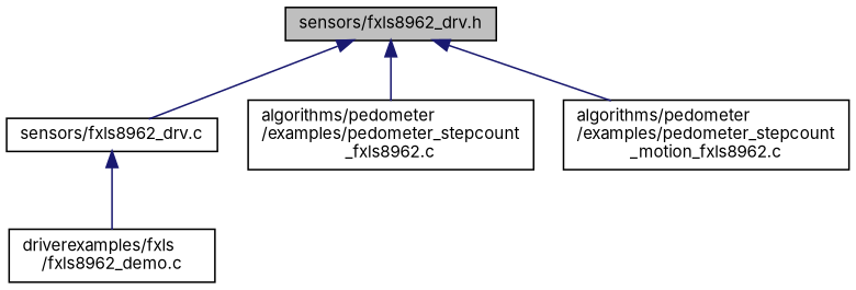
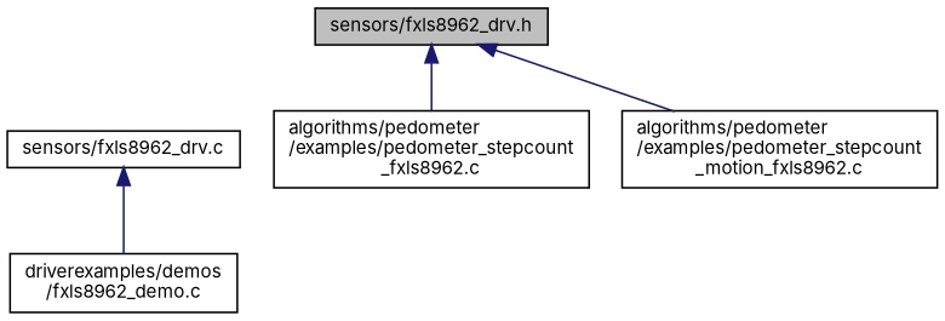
  digraph {
    fontname=Inter
    node [color=black fillcolor=white fontname=Inter fontsize=10 shape=record style=filled]
    edge [color=midnightblue dir=back fontname=Inter fontsize=10 labelfontname=Helvetica labelfontsize=10 style=solid]
    n1 [fillcolor=grey75 fontcolor=black height=0.2 label="sensors/fxls8962_drv.h" width=0.4]
    n2 [height=0.2 label="sensors/fxls8962_drv.c" width=0.4]
    n3 [height=0.2 label="algorithms/pedometer\l/examples/pedometer_stepcount\l_fxls8962.c" width=0.4]
    n4 [height=0.2 label="algorithms/pedometer\l/examples/pedometer_stepcount\l_motion_fxls8962.c" width=0.4]
-   n5 [height=0.2 label="driverexamples/fxls\l/fxls8962_demo.c" width=0.4]
-   n1 -> n2
+   n5 [height=0.2 label="driverexamples/demos\l/fxls8962_demo.c" width=0.4]
    n1 -> n3
    n1 -> n4
    n2 -> n5
  }
